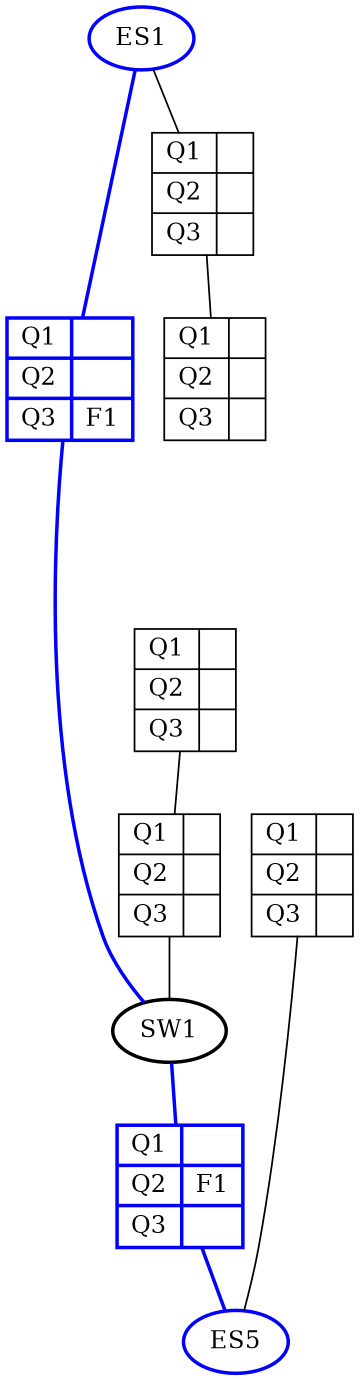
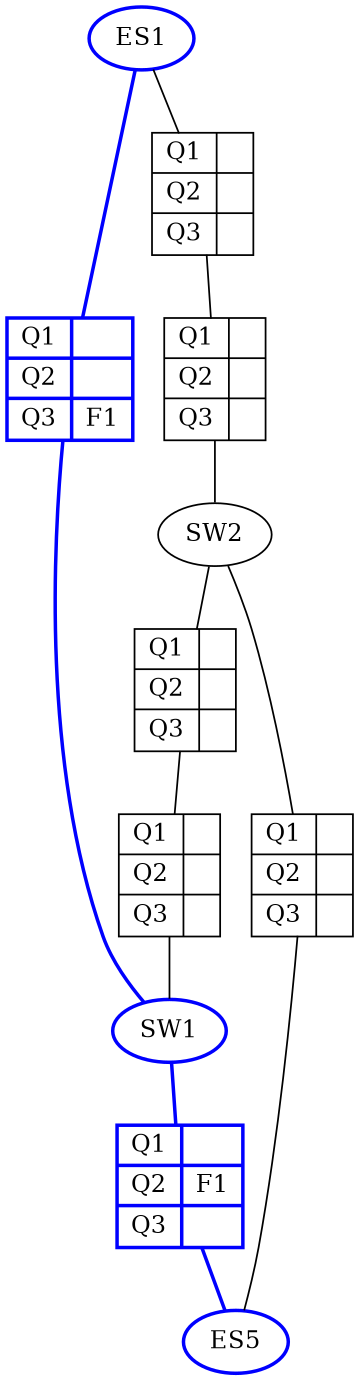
  digraph {
    node [shape=record]
    edge [arrowhead=none]
    ES1 [color=blue style=bold shape=""]
    n2 [color=blue label="{ Q1 | Q2 | Q3 } | { ||F1 }" style=bold]
    n3 [label="{ Q1 | Q2 | Q3 } | { || }"]
-   SW1 [color=black style=bold shape=""]
+   SW1 [color=blue style=bold shape=""]
    n5 [label="{ Q1 | Q2 | Q3 } | { || }"]
    n6 [color=blue label="{ Q1 | Q2 | Q3 } | { |F1| }" style=bold]
    n7 [color=blue label=ES5 style=bold shape=""]
+   SW2 [shape=""]
    n9 [label="{ Q1 | Q2 | Q3 } | { || }"]
    n10 [label="{ Q1 | Q2 | Q3 } | { || }"]
    n11 [label="{ Q1 | Q2 | Q3 } | { || }"]
    ES1 -> n2 [color=blue style=bold]
    ES1 -> n3
    n2 -> SW1 [color=blue style=bold]
    n3 -> n5
    SW1 -> n6 [color=blue style=bold]
+   n5 -> SW2
    n6 -> n7 [color=blue style=bold]
+   SW2 -> n9
+   SW2 -> n10
    n9 -> n7
    n10 -> n11
    n11 -> SW1
  }
